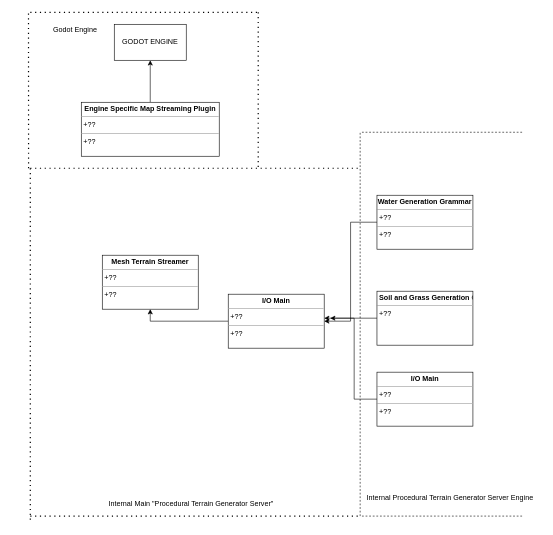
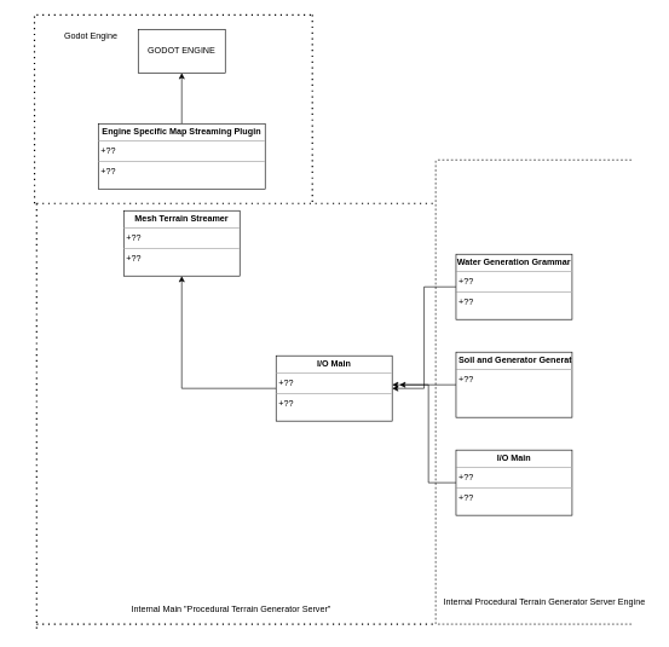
  <mxCell id="0" />
  <mxCell id="1" parent="0" />
- <mxCell id="2" value="&lt;p style=&quot;margin: 0px ; margin-top: 4px ; text-align: center&quot;&gt;&lt;b&gt;Mesh Terrain Streamer&lt;/b&gt;&lt;/p&gt;&lt;hr size=&quot;1&quot;&gt;&lt;p style=&quot;margin: 0px ; margin-left: 4px&quot;&gt;+??&lt;/p&gt;&lt;hr size=&quot;1&quot;&gt;&lt;p style=&quot;margin: 0px ; margin-left: 4px&quot;&gt;+??&lt;/p&gt;" style="verticalAlign=top;align=left;overflow=fill;fontSize=12;fontFamily=Helvetica;html=1;" parent="1" vertex="1"><mxGeometry x="170" y="425" width="160" height="90" as="geometry" /></mxCell>
+ <mxCell id="2" value="&lt;p style=&quot;margin: 0px ; margin-top: 4px ; text-align: center&quot;&gt;&lt;b&gt;Mesh Terrain Streamer&lt;/b&gt;&lt;/p&gt;&lt;hr size=&quot;1&quot;&gt;&lt;p style=&quot;margin: 0px ; margin-left: 4px&quot;&gt;+??&lt;/p&gt;&lt;hr size=&quot;1&quot;&gt;&lt;p style=&quot;margin: 0px ; margin-left: 4px&quot;&gt;+??&lt;/p&gt;" style="verticalAlign=top;align=left;overflow=fill;fontSize=12;fontFamily=Helvetica;html=1;" parent="1" vertex="1"><mxGeometry x="170" y="290" width="160" height="90" as="geometry" /></mxCell>
  <mxCell id="3" style="edgeStyle=orthogonalEdgeStyle;rounded=0;orthogonalLoop=1;jettySize=auto;html=1;entryX=0.5;entryY=1;entryDx=0;entryDy=0;" parent="1" source="4" target="2" edge="1"><mxGeometry relative="1" as="geometry" /></mxCell>
  <mxCell id="4" value="&lt;p style=&quot;margin: 0px ; margin-top: 4px ; text-align: center&quot;&gt;&lt;b&gt;I/O Main&lt;/b&gt;&lt;/p&gt;&lt;hr size=&quot;1&quot;&gt;&lt;p style=&quot;margin: 0px ; margin-left: 4px&quot;&gt;+??&lt;/p&gt;&lt;hr size=&quot;1&quot;&gt;&lt;p style=&quot;margin: 0px ; margin-left: 4px&quot;&gt;+??&lt;/p&gt;" style="verticalAlign=top;align=left;overflow=fill;fontSize=12;fontFamily=Helvetica;html=1;" parent="1" vertex="1"><mxGeometry x="380" y="490" width="160" height="90" as="geometry" /></mxCell>
  <mxCell id="5" style="edgeStyle=orthogonalEdgeStyle;rounded=0;orthogonalLoop=1;jettySize=auto;html=1;" parent="1" source="6" target="16" edge="1"><mxGeometry relative="1" as="geometry" /></mxCell>
  <mxCell id="6" value="&lt;p style=&quot;margin: 0px ; margin-top: 4px ; text-align: center&quot;&gt;&lt;b&gt;Engine Specific Map Streaming Plugin&lt;/b&gt;&lt;/p&gt;&lt;hr size=&quot;1&quot;&gt;&lt;p style=&quot;margin: 0px ; margin-left: 4px&quot;&gt;+??&lt;/p&gt;&lt;hr size=&quot;1&quot;&gt;&lt;p style=&quot;margin: 0px ; margin-left: 4px&quot;&gt;+??&lt;/p&gt;" style="verticalAlign=top;align=left;overflow=fill;fontSize=12;fontFamily=Helvetica;html=1;" parent="1" vertex="1"><mxGeometry x="135" y="170" width="230" height="90" as="geometry" /></mxCell>
  <mxCell id="7" style="edgeStyle=orthogonalEdgeStyle;rounded=0;orthogonalLoop=1;jettySize=auto;html=1;entryX=1;entryY=0.5;entryDx=0;entryDy=0;" parent="1" source="8" target="4" edge="1"><mxGeometry relative="1" as="geometry" /></mxCell>
- <mxCell id="8" value="&lt;p style=&quot;margin: 0px ; margin-top: 4px ; text-align: center&quot;&gt;&lt;b&gt;Water Generation Grammar&lt;/b&gt;&lt;/p&gt;&lt;hr size=&quot;1&quot;&gt;&lt;p style=&quot;margin: 0px ; margin-left: 4px&quot;&gt;+??&lt;/p&gt;&lt;hr size=&quot;1&quot;&gt;&lt;p style=&quot;margin: 0px ; margin-left: 4px&quot;&gt;+??&lt;/p&gt;" style="verticalAlign=top;align=left;overflow=fill;fontSize=12;fontFamily=Helvetica;html=1;" parent="1" vertex="1"><mxGeometry x="628" y="325" width="160" height="90" as="geometry" /></mxCell>
+ <mxCell id="8" value="&lt;p style=&quot;margin: 0px ; margin-top: 4px ; text-align: center&quot;&gt;&lt;b&gt;Water Generation Grammar&lt;/b&gt;&lt;/p&gt;&lt;hr size=&quot;1&quot;&gt;&lt;p style=&quot;margin: 0px ; margin-left: 4px&quot;&gt;+??&lt;/p&gt;&lt;hr size=&quot;1&quot;&gt;&lt;p style=&quot;margin: 0px ; margin-left: 4px&quot;&gt;+??&lt;/p&gt;" style="verticalAlign=top;align=left;overflow=fill;fontSize=12;fontFamily=Helvetica;html=1;" parent="1" vertex="1"><mxGeometry x="628" y="350" width="160" height="90" as="geometry" /></mxCell>
  <mxCell id="9" style="edgeStyle=orthogonalEdgeStyle;rounded=0;orthogonalLoop=1;jettySize=auto;html=1;" parent="1" source="10" edge="1"><mxGeometry relative="1" as="geometry"><mxPoint x="550" y="530" as="targetPoint" /></mxGeometry></mxCell>
- <mxCell id="10" value="&lt;p style=&quot;margin: 0px ; margin-top: 4px ; text-align: center&quot;&gt;&lt;/p&gt;&lt;p style=&quot;margin: 0px ; margin-left: 4px&quot;&gt;&lt;b&gt;Soil and Grass Generation Grammar&lt;/b&gt;+??&lt;/p&gt;&lt;hr size=&quot;1&quot;&gt;&lt;p style=&quot;margin: 0px ; margin-left: 4px&quot;&gt;+??&lt;/p&gt;" style="verticalAlign=top;align=left;overflow=fill;fontSize=12;fontFamily=Helvetica;html=1;" parent="1" vertex="1"><mxGeometry x="628" y="485" width="160" height="90" as="geometry" /></mxCell>
+ <mxCell id="10" value="&lt;p style=&quot;margin: 0px ; margin-top: 4px ; text-align: center&quot;&gt;&lt;/p&gt;&lt;p style=&quot;margin: 0px ; margin-left: 4px&quot;&gt;&lt;b&gt;Soil and Generator Generation Grammar&lt;/b&gt;+??&lt;/p&gt;&lt;hr size=&quot;1&quot;&gt;&lt;p style=&quot;margin: 0px ; margin-left: 4px&quot;&gt;+??&lt;/p&gt;" style="verticalAlign=top;align=left;overflow=fill;fontSize=12;fontFamily=Helvetica;html=1;" parent="1" vertex="1"><mxGeometry x="628" y="485" width="160" height="90" as="geometry" /></mxCell>
  <mxCell id="11" style="edgeStyle=orthogonalEdgeStyle;rounded=0;orthogonalLoop=1;jettySize=auto;html=1;" parent="1" source="12" edge="1"><mxGeometry relative="1" as="geometry"><mxPoint x="540" y="530" as="targetPoint" /><Array as="points"><mxPoint x="590" y="665" /><mxPoint x="590" y="530" /></Array></mxGeometry></mxCell>
  <mxCell id="12" value="&lt;p style=&quot;margin: 0px ; margin-top: 4px ; text-align: center&quot;&gt;&lt;b&gt;I/O Main&lt;/b&gt;&lt;/p&gt;&lt;hr size=&quot;1&quot;&gt;&lt;p style=&quot;margin: 0px ; margin-left: 4px&quot;&gt;+??&lt;/p&gt;&lt;hr size=&quot;1&quot;&gt;&lt;p style=&quot;margin: 0px ; margin-left: 4px&quot;&gt;+??&lt;/p&gt;" style="verticalAlign=top;align=left;overflow=fill;fontSize=12;fontFamily=Helvetica;html=1;" parent="1" vertex="1"><mxGeometry x="628" y="620" width="160" height="90" as="geometry" /></mxCell>
  <mxCell id="13" value="" style="endArrow=none;dashed=1;html=1;" parent="1" edge="1"><mxGeometry width="50" height="50" relative="1" as="geometry"><mxPoint x="600" y="860" as="sourcePoint" /><mxPoint x="600" y="220" as="targetPoint" /></mxGeometry></mxCell>
  <mxCell id="14" value="" style="endArrow=none;dashed=1;html=1;" parent="1" edge="1"><mxGeometry width="50" height="50" relative="1" as="geometry"><mxPoint x="870" y="220" as="sourcePoint" /><mxPoint x="600" y="220" as="targetPoint" /><Array as="points"><mxPoint x="740" y="220" /></Array></mxGeometry></mxCell>
  <mxCell id="15" value="" style="endArrow=none;dashed=1;html=1;" parent="1" edge="1"><mxGeometry width="50" height="50" relative="1" as="geometry"><mxPoint x="870" y="860" as="sourcePoint" /><mxPoint x="600" y="860" as="targetPoint" /><Array as="points"><mxPoint x="740" y="860" /></Array></mxGeometry></mxCell>
  <mxCell id="16" value="GODOT ENGINE" style="rounded=0;whiteSpace=wrap;html=1;" parent="1" vertex="1"><mxGeometry x="190" y="40" width="120" height="60" as="geometry" /></mxCell>
  <mxCell id="17" value="" style="endArrow=none;dashed=1;html=1;dashPattern=1 3;strokeWidth=2;" parent="1" edge="1"><mxGeometry width="50" height="50" relative="1" as="geometry"><mxPoint y="280" as="sourcePoint" x="50" /><mxPoint x="600" y="280" as="targetPoint" /></mxGeometry></mxCell>
  <mxCell id="18" value="" style="endArrow=none;dashed=1;html=1;dashPattern=1 3;strokeWidth=2;" parent="1" edge="1"><mxGeometry width="50" height="50" relative="1" as="geometry"><mxPoint y="280" as="sourcePoint" x="50" /><mxPoint y="870" as="targetPoint" x="50" /></mxGeometry></mxCell>
  <mxCell id="19" value="" style="endArrow=none;dashed=1;html=1;dashPattern=1 3;strokeWidth=2;" parent="1" edge="1"><mxGeometry width="50" height="50" relative="1" as="geometry"><mxPoint y="860" as="sourcePoint" x="50" /><mxPoint x="600" y="860" as="targetPoint" /></mxGeometry></mxCell>
  <mxCell id="20" value="Internal Main &quot;Procedural Terrain Generator Server&quot;&amp;nbsp;" style="text;html=1;strokeColor=none;fillColor=none;align=center;verticalAlign=middle;whiteSpace=wrap;rounded=0;" parent="1" vertex="1"><mxGeometry x="170" y="830" width="300" height="20" as="geometry" /></mxCell>
  <mxCell id="21" value="Internal Procedural Terrain Generator Server Engine" style="text;html=1;strokeColor=none;fillColor=none;align=center;verticalAlign=middle;whiteSpace=wrap;rounded=0;" parent="1" vertex="1"><mxGeometry x="600" y="820" width="300" height="20" as="geometry" /></mxCell>
  <mxCell id="22" value="Godot Engine" style="text;html=1;strokeColor=none;fillColor=none;align=center;verticalAlign=middle;whiteSpace=wrap;rounded=0;" parent="1" vertex="1"><mxGeometry x="20" y="40" width="210" height="20" as="geometry" /></mxCell>
  <mxCell id="23" value="" style="endArrow=none;dashed=1;html=1;dashPattern=1 3;strokeWidth=2;" parent="1" edge="1"><mxGeometry width="50" height="50" relative="1" as="geometry"><mxPoint x="47.143" y="280" as="sourcePoint" /><mxPoint x="47" y="20" as="targetPoint" /></mxGeometry></mxCell>
  <mxCell id="24" value="" style="endArrow=none;dashed=1;html=1;dashPattern=1 3;strokeWidth=2;" parent="1" edge="1"><mxGeometry width="50" height="50" relative="1" as="geometry"><mxPoint y="20" as="sourcePoint" x="50" /><mxPoint x="430" y="20" as="targetPoint" /></mxGeometry></mxCell>
  <mxCell id="25" value="" style="endArrow=none;dashed=1;html=1;dashPattern=1 3;strokeWidth=2;" parent="1" edge="1"><mxGeometry width="50" height="50" relative="1" as="geometry"><mxPoint x="430" y="20" as="sourcePoint" /><mxPoint x="430" y="280" as="targetPoint" /></mxGeometry></mxCell>
